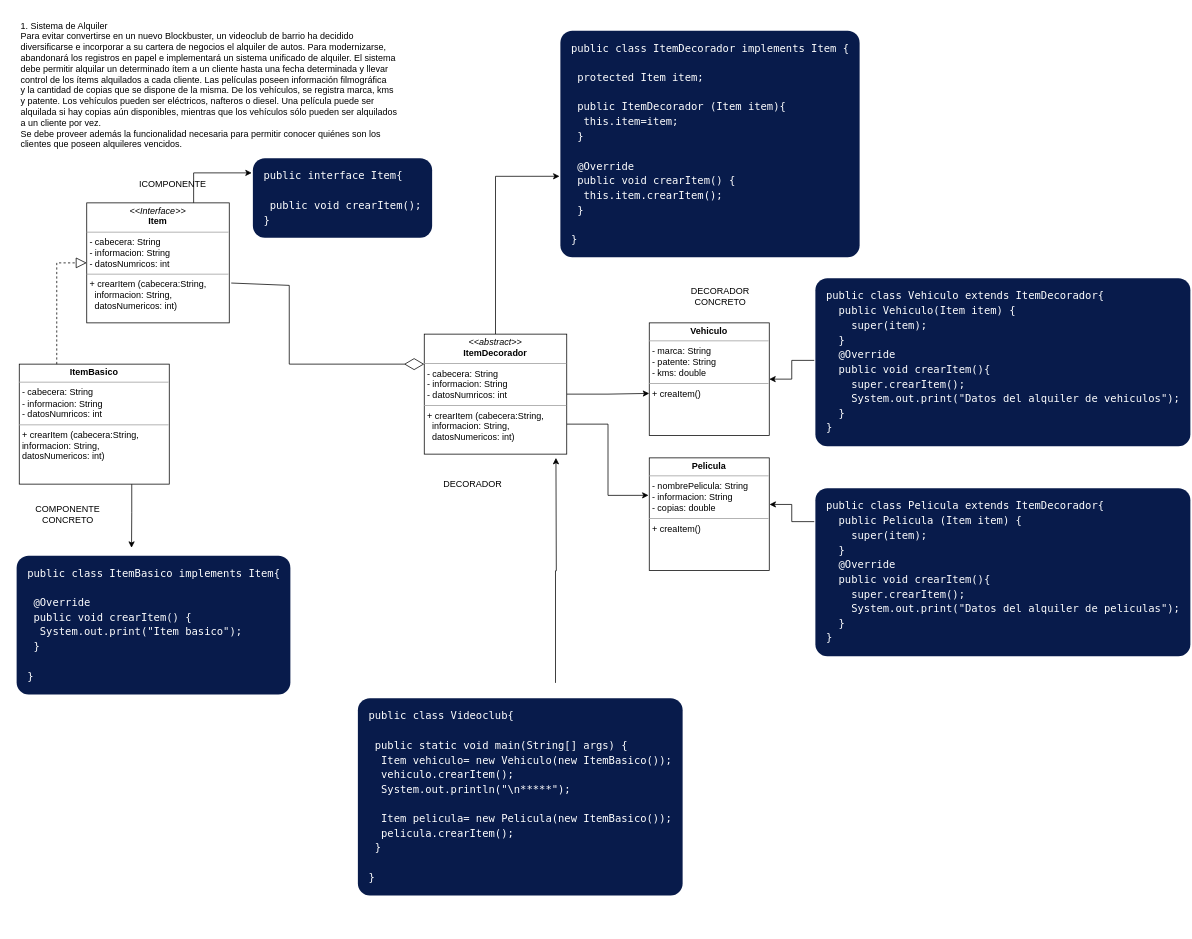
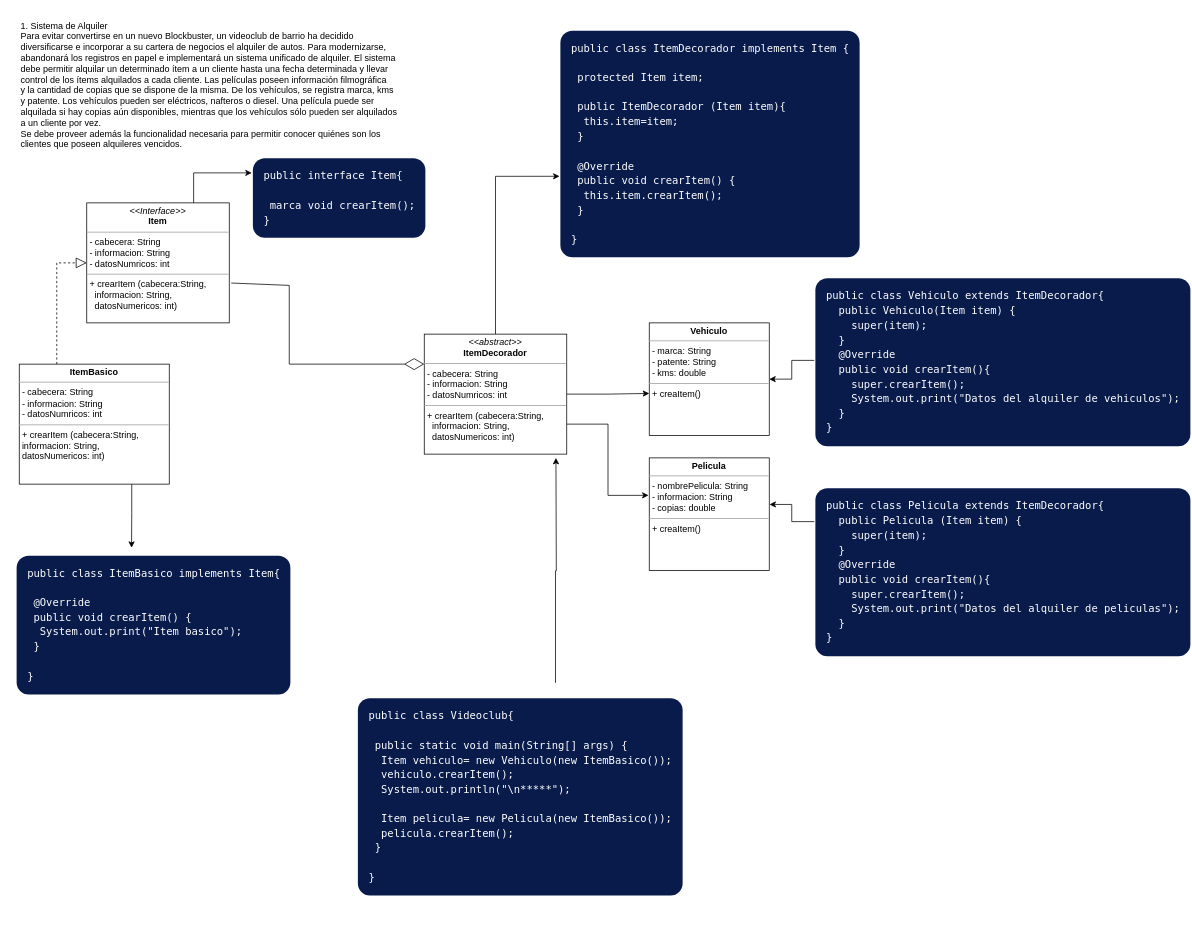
  <mxCell id="0" />
  <mxCell id="1" parent="0" />
  <mxCell id="2" value="1. Sistema de Alquiler&#10;Para evitar convertirse en un nuevo Blockbuster, un videoclub de barrio ha decidido&#10;diversificarse e incorporar a su cartera de negocios el alquiler de autos. Para modernizarse,&#10;abandonará los registros en papel e implementará un sistema unificado de alquiler. El sistema&#10;debe permitir alquilar un determinado ítem a un cliente hasta una fecha determinada y llevar&#10;control de los ítems alquilados a cada cliente. Las películas poseen información filmográfica&#10;y la cantidad de copias que se dispone de la misma. De los vehículos, se registra marca, kms&#10;y patente. Los vehículos pueden ser eléctricos, nafteros o diesel. Una película puede ser&#10;alquilada si hay copias aún disponibles, mientras que los vehículos sólo pueden ser alquilados&#10;a un cliente por vez.&#10;Se debe proveer además la funcionalidad necesaria para permitir conocer quiénes son los&#10;clientes que poseen alquileres vencidos." style="text;whiteSpace=wrap;html=1;" vertex="1" parent="1"><mxGeometry x="25" y="20" width="560" height="200" as="geometry" /></mxCell>
  <mxCell id="3" style="edgeStyle=orthogonalEdgeStyle;rounded=0;orthogonalLoop=1;jettySize=auto;html=1;exitX=0.75;exitY=0;exitDx=0;exitDy=0;entryX=0;entryY=0.25;entryDx=0;entryDy=0;" edge="1" parent="1" source="4" target="19"><mxGeometry relative="1" as="geometry" /></mxCell>
  <mxCell id="4" value="&lt;p style=&quot;margin:0px;margin-top:4px;text-align:center;&quot;&gt;&lt;i&gt;&amp;lt;&amp;lt;Interface&amp;gt;&amp;gt;&lt;/i&gt;&lt;br&gt;&lt;b&gt;Item&lt;/b&gt;&lt;/p&gt;&lt;hr size=&quot;1&quot;&gt;&lt;p style=&quot;margin:0px;margin-left:4px;&quot;&gt;- cabecera: String&lt;/p&gt;&lt;p style=&quot;margin:0px;margin-left:4px;&quot;&gt;- informacion: String&lt;/p&gt;&lt;p style=&quot;margin:0px;margin-left:4px;&quot;&gt;- datosNumricos: int&lt;/p&gt;&lt;hr size=&quot;1&quot;&gt;&lt;p style=&quot;margin:0px;margin-left:4px;&quot;&gt;+ crearItem (cabecera:String,&amp;nbsp;&lt;/p&gt;&lt;p style=&quot;margin:0px;margin-left:4px;&quot;&gt;&lt;span style=&quot;white-space: pre;&quot;&gt; &lt;/span&gt;&lt;span style=&quot;white-space: pre;&quot;&gt; &lt;/span&gt;informacion: String,&amp;nbsp;&lt;/p&gt;&lt;p style=&quot;margin:0px;margin-left:4px;&quot;&gt;&lt;span style=&quot;white-space: pre;&quot;&gt; &lt;/span&gt;&lt;span style=&quot;white-space: pre;&quot;&gt; &lt;/span&gt;datosNumericos: int)&lt;/p&gt;" style="verticalAlign=top;align=left;overflow=fill;fontSize=12;fontFamily=Helvetica;html=1;" vertex="1" parent="1"><mxGeometry x="115" y="270" width="190" height="160" as="geometry" /></mxCell>
  <mxCell id="5" value="&lt;p style=&quot;margin:0px;margin-top:4px;text-align:center;&quot;&gt;&lt;b&gt;Vehiculo&lt;/b&gt;&lt;/p&gt;&lt;hr size=&quot;1&quot;&gt;&lt;p style=&quot;margin:0px;margin-left:4px;&quot;&gt;- marca: String&lt;/p&gt;&lt;p style=&quot;margin:0px;margin-left:4px;&quot;&gt;- patente: String&lt;/p&gt;&lt;p style=&quot;margin:0px;margin-left:4px;&quot;&gt;- kms: double&lt;/p&gt;&lt;hr size=&quot;1&quot;&gt;&lt;p style=&quot;margin:0px;margin-left:4px;&quot;&gt;+ creaItem()&lt;/p&gt;" style="verticalAlign=top;align=left;overflow=fill;fontSize=12;fontFamily=Helvetica;html=1;" vertex="1" parent="1"><mxGeometry x="865" y="430" width="160" height="150" as="geometry" /></mxCell>
  <mxCell id="6" value="&lt;p style=&quot;margin:0px;margin-top:4px;text-align:center;&quot;&gt;&lt;b&gt;Pelicula&lt;/b&gt;&lt;/p&gt;&lt;hr size=&quot;1&quot;&gt;&lt;p style=&quot;margin:0px;margin-left:4px;&quot;&gt;- nombrePelicula: String&lt;/p&gt;&lt;p style=&quot;margin:0px;margin-left:4px;&quot;&gt;- informacion: String&lt;/p&gt;&lt;p style=&quot;margin:0px;margin-left:4px;&quot;&gt;- copias: double&lt;/p&gt;&lt;hr size=&quot;1&quot;&gt;&lt;p style=&quot;margin:0px;margin-left:4px;&quot;&gt;+ creaItem()&lt;/p&gt;" style="verticalAlign=top;align=left;overflow=fill;fontSize=12;fontFamily=Helvetica;html=1;" vertex="1" parent="1"><mxGeometry x="865" y="610" width="160" height="150" as="geometry" /></mxCell>
  <mxCell id="7" style="edgeStyle=orthogonalEdgeStyle;rounded=0;orthogonalLoop=1;jettySize=auto;html=1;exitX=0.75;exitY=1;exitDx=0;exitDy=0;entryX=0.382;entryY=0.043;entryDx=0;entryDy=0;entryPerimeter=0;" edge="1" parent="1" source="8" target="20"><mxGeometry relative="1" as="geometry" /></mxCell>
  <mxCell id="8" value="&lt;p style=&quot;margin:0px;margin-top:4px;text-align:center;&quot;&gt;&lt;b&gt;ItemBasico&lt;/b&gt;&lt;/p&gt;&lt;hr size=&quot;1&quot;&gt;&lt;p style=&quot;border-color: var(--border-color); margin: 0px 0px 0px 4px;&quot;&gt;- cabecera: String&lt;/p&gt;&lt;p style=&quot;border-color: var(--border-color); margin: 0px 0px 0px 4px;&quot;&gt;- informacion: String&lt;/p&gt;&lt;p style=&quot;border-color: var(--border-color); margin: 0px 0px 0px 4px;&quot;&gt;- datosNumricos: int&lt;/p&gt;&lt;hr style=&quot;border-color: var(--border-color);&quot; size=&quot;1&quot;&gt;&lt;p style=&quot;border-color: var(--border-color); margin: 0px 0px 0px 4px;&quot;&gt;+ crearItem (cabecera:String,&amp;nbsp;&lt;/p&gt;&lt;p style=&quot;border-color: var(--border-color); margin: 0px 0px 0px 4px;&quot;&gt;&lt;span style=&quot;border-color: var(--border-color);&quot;&gt; &lt;/span&gt;&lt;span style=&quot;border-color: var(--border-color);&quot;&gt; &lt;/span&gt;informacion: String,&amp;nbsp;&lt;/p&gt;&lt;p style=&quot;border-color: var(--border-color); margin: 0px 0px 0px 4px;&quot;&gt;&lt;span style=&quot;border-color: var(--border-color);&quot;&gt; &lt;/span&gt;&lt;span style=&quot;border-color: var(--border-color);&quot;&gt; &lt;/span&gt;datosNumericos: int)&lt;/p&gt;" style="verticalAlign=top;align=left;overflow=fill;fontSize=12;fontFamily=Helvetica;html=1;" vertex="1" parent="1"><mxGeometry x="25" y="485" width="200" height="160" as="geometry" /></mxCell>
  <mxCell id="9" value="" style="endArrow=block;dashed=1;endFill=0;endSize=12;html=1;rounded=0;entryX=0;entryY=0.5;entryDx=0;entryDy=0;exitX=0.25;exitY=0;exitDx=0;exitDy=0;" edge="1" parent="1" source="8" target="4"><mxGeometry width="160" relative="1" as="geometry"><mxPoint x="65" y="480" as="sourcePoint" /><mxPoint x="225" y="700" as="targetPoint" /><Array as="points"><mxPoint x="75" y="350" /></Array></mxGeometry></mxCell>
- <mxCell id="10" value="ICOMPONENTE" style="text;html=1;strokeColor=none;fillColor=none;align=center;verticalAlign=middle;whiteSpace=wrap;rounded=0;" vertex="1" parent="1"><mxGeometry x="165" y="230" width="130" height="30" as="geometry" /></mxCell>
- <mxCell id="11" value="COMPONENTE CONCRETO" style="text;html=1;strokeColor=none;fillColor=none;align=center;verticalAlign=middle;whiteSpace=wrap;rounded=0;" vertex="1" parent="1"><mxGeometry x="25" y="660" width="130" height="50" as="geometry" /></mxCell>
- <mxCell id="12" value="DECORADOR &lt;br&gt;CONCRETO" style="text;html=1;strokeColor=none;fillColor=none;align=center;verticalAlign=middle;whiteSpace=wrap;rounded=0;" vertex="1" parent="1"><mxGeometry x="895" y="370" width="130" height="50" as="geometry" /></mxCell>
  <mxCell id="13" style="edgeStyle=orthogonalEdgeStyle;rounded=0;orthogonalLoop=1;jettySize=auto;html=1;exitX=1;exitY=0.5;exitDx=0;exitDy=0;entryX=0;entryY=0.627;entryDx=0;entryDy=0;entryPerimeter=0;" edge="1" parent="1" source="16" target="5"><mxGeometry relative="1" as="geometry" /></mxCell>
  <mxCell id="14" style="edgeStyle=orthogonalEdgeStyle;rounded=0;orthogonalLoop=1;jettySize=auto;html=1;exitX=1;exitY=0.75;exitDx=0;exitDy=0;entryX=-0.006;entryY=0.333;entryDx=0;entryDy=0;entryPerimeter=0;" edge="1" parent="1" source="16" target="6"><mxGeometry relative="1" as="geometry" /></mxCell>
  <mxCell id="15" style="edgeStyle=orthogonalEdgeStyle;rounded=0;orthogonalLoop=1;jettySize=auto;html=1;exitX=0.5;exitY=0;exitDx=0;exitDy=0;entryX=0.001;entryY=0.613;entryDx=0;entryDy=0;entryPerimeter=0;" edge="1" parent="1" source="16" target="21"><mxGeometry relative="1" as="geometry" /></mxCell>
  <mxCell id="16" value="&lt;p style=&quot;margin:0px;margin-top:4px;text-align:center;&quot;&gt;&lt;i&gt;&amp;lt;&amp;lt;abstract&amp;gt;&amp;gt;&lt;/i&gt;&lt;br&gt;&lt;b&gt;ItemDecorador&lt;/b&gt;&lt;/p&gt;&lt;hr size=&quot;1&quot;&gt;&lt;p style=&quot;margin:0px;margin-left:4px;&quot;&gt;- cabecera: String&lt;/p&gt;&lt;p style=&quot;margin:0px;margin-left:4px;&quot;&gt;- informacion: String&lt;/p&gt;&lt;p style=&quot;margin:0px;margin-left:4px;&quot;&gt;- datosNumricos: int&lt;/p&gt;&lt;hr size=&quot;1&quot;&gt;&lt;p style=&quot;margin:0px;margin-left:4px;&quot;&gt;+ crearItem (cabecera:String,&amp;nbsp;&lt;/p&gt;&lt;p style=&quot;margin:0px;margin-left:4px;&quot;&gt;&lt;span style=&quot;white-space: pre;&quot;&gt; &lt;/span&gt;&lt;span style=&quot;white-space: pre;&quot;&gt; &lt;/span&gt;informacion: String,&amp;nbsp;&lt;/p&gt;&lt;p style=&quot;margin:0px;margin-left:4px;&quot;&gt;&lt;span style=&quot;white-space: pre;&quot;&gt; &lt;/span&gt;&lt;span style=&quot;white-space: pre;&quot;&gt; &lt;/span&gt;datosNumericos: int)&lt;/p&gt;" style="verticalAlign=top;align=left;overflow=fill;fontSize=12;fontFamily=Helvetica;html=1;" vertex="1" parent="1"><mxGeometry x="565" y="445" width="190" height="160" as="geometry" /></mxCell>
- <mxCell id="17" value="DECORADOR" style="text;html=1;strokeColor=none;fillColor=none;align=center;verticalAlign=middle;whiteSpace=wrap;rounded=0;" vertex="1" parent="1"><mxGeometry x="565" y="620" width="130" height="50" as="geometry" /></mxCell>
  <mxCell id="18" value="" style="endArrow=diamondThin;endFill=0;endSize=24;html=1;rounded=0;exitX=1.014;exitY=0.668;exitDx=0;exitDy=0;entryX=0;entryY=0.25;entryDx=0;entryDy=0;exitPerimeter=0;" edge="1" parent="1" source="4" target="16"><mxGeometry width="160" relative="1" as="geometry"><mxPoint x="405" y="500" as="sourcePoint" /><mxPoint x="385" y="480" as="targetPoint" /><Array as="points"><mxPoint x="385" y="380" /><mxPoint x="385" y="485" /></Array></mxGeometry></mxCell>
- <mxCell id="19" value="&lt;pre style=&quot;box-sizing: border-box; font-family: monospace, monospace; font-size: 14px; background: rgb(8, 27, 75); border-radius: 16px; color: rgb(255, 255, 255); line-height: 1.4em; padding: 1em; display: block; margin: 1em 0px; overflow: auto; overflow-wrap: normal; font-style: normal; font-variant-ligatures: normal; font-variant-caps: normal; font-weight: 400; letter-spacing: normal; orphans: 2; text-align: left; text-indent: 0px; text-transform: none; widows: 2; word-spacing: 0px; -webkit-text-stroke-width: 0px; text-decoration-thickness: initial; text-decoration-style: initial; text-decoration-color: initial;&quot;&gt;&lt;code style=&quot;box-sizing: border-box; font-family: monospace, monospace; font-size: 14px; background: 0px center; border-radius: 0px; color: inherit; line-height: 1.4em; padding: 0px;&quot;&gt;public interface Item{&lt;br&gt;&lt;br&gt; public void crearItem();&lt;br&gt;}&lt;/code&gt;&lt;/pre&gt;" style="text;whiteSpace=wrap;html=1;" vertex="1" parent="1"><mxGeometry x="335" y="190" width="300" height="160" as="geometry" /></mxCell>
+ <mxCell id="19" value="&lt;pre style=&quot;box-sizing: border-box; font-family: monospace, monospace; font-size: 14px; background: rgb(8, 27, 75); border-radius: 16px; color: rgb(255, 255, 255); line-height: 1.4em; padding: 1em; display: block; margin: 1em 0px; overflow: auto; overflow-wrap: normal; font-style: normal; font-variant-ligatures: normal; font-variant-caps: normal; font-weight: 400; letter-spacing: normal; orphans: 2; text-align: left; text-indent: 0px; text-transform: none; widows: 2; word-spacing: 0px; -webkit-text-stroke-width: 0px; text-decoration-thickness: initial; text-decoration-style: initial; text-decoration-color: initial;&quot;&gt;&lt;code style=&quot;box-sizing: border-box; font-family: monospace, monospace; font-size: 14px; background: 0px center; border-radius: 0px; color: inherit; line-height: 1.4em; padding: 0px;&quot;&gt;public interface Item{&lt;br&gt;&lt;br&gt; marca void crearItem();&lt;br&gt;}&lt;/code&gt;&lt;/pre&gt;" style="text;whiteSpace=wrap;html=1;" vertex="1" parent="1"><mxGeometry x="335" y="190" width="300" height="160" as="geometry" /></mxCell>
  <mxCell id="20" value="&lt;pre style=&quot;box-sizing: border-box; font-family: monospace, monospace; font-size: 14px; background: rgb(8, 27, 75); border-radius: 16px; color: rgb(255, 255, 255); line-height: 1.4em; padding: 1em; display: block; margin: 1em 0px; overflow: auto; overflow-wrap: normal; font-style: normal; font-variant-ligatures: normal; font-variant-caps: normal; font-weight: 400; letter-spacing: normal; orphans: 2; text-align: left; text-indent: 0px; text-transform: none; widows: 2; word-spacing: 0px; -webkit-text-stroke-width: 0px; text-decoration-thickness: initial; text-decoration-style: initial; text-decoration-color: initial;&quot;&gt;&lt;code style=&quot;box-sizing: border-box; font-family: monospace, monospace; font-size: 14px; background: 0px center; border-radius: 0px; color: inherit; line-height: 1.4em; padding: 0px;&quot;&gt;public class ItemBasico implements Item{&lt;br&gt;&lt;br&gt; @Override&lt;br&gt; public void crearItem() {&lt;br&gt;  System.out.print(&quot;Item basico&quot;);&lt;br&gt; }&lt;br&gt;&lt;br&gt;}&lt;/code&gt;&lt;/pre&gt;" style="text;whiteSpace=wrap;html=1;" vertex="1" parent="1"><mxGeometry x="20" y="720" width="405" height="230" as="geometry" /></mxCell>
  <mxCell id="21" value="&lt;pre style=&quot;box-sizing: border-box; font-family: monospace, monospace; font-size: 14px; background: rgb(8, 27, 75); border-radius: 16px; color: rgb(255, 255, 255); line-height: 1.4em; padding: 1em; display: block; margin: 1em 0px; overflow: auto; overflow-wrap: normal; font-style: normal; font-variant-ligatures: normal; font-variant-caps: normal; font-weight: 400; letter-spacing: normal; orphans: 2; text-align: left; text-indent: 0px; text-transform: none; widows: 2; word-spacing: 0px; -webkit-text-stroke-width: 0px; text-decoration-thickness: initial; text-decoration-style: initial; text-decoration-color: initial;&quot;&gt;&lt;code style=&quot;box-sizing: border-box; font-family: monospace, monospace; font-size: 14px; background: 0px center; border-radius: 0px; color: inherit; line-height: 1.4em; padding: 0px;&quot;&gt;public class ItemDecorador implements Item {&lt;br&gt;&lt;br&gt; protected Item item;&lt;br&gt; &lt;br&gt; public ItemDecorador (Item item){&lt;br&gt;  this.item=item;&lt;br&gt; }&lt;br&gt; &lt;br&gt; @Override&lt;br&gt; public void crearItem() {&lt;br&gt;  this.item.crearItem();&lt;br&gt; }&lt;br&gt;&lt;br&gt;}&lt;/code&gt;&lt;/pre&gt;" style="text;whiteSpace=wrap;html=1;" vertex="1" parent="1"><mxGeometry x="745" y="20" width="380" height="350" as="geometry" /></mxCell>
  <mxCell id="22" style="edgeStyle=orthogonalEdgeStyle;rounded=0;orthogonalLoop=1;jettySize=auto;html=1;exitX=0;exitY=0.5;exitDx=0;exitDy=0;entryX=1;entryY=0.5;entryDx=0;entryDy=0;" edge="1" parent="1" source="23" target="5"><mxGeometry relative="1" as="geometry" /></mxCell>
  <mxCell id="23" value="&lt;pre style=&quot;box-sizing: border-box; font-family: monospace, monospace; font-size: 14px; background: rgb(8, 27, 75); border-radius: 16px; color: rgb(255, 255, 255); line-height: 1.4em; padding: 1em; display: block; margin: 1em 0px; overflow: auto; overflow-wrap: normal; font-style: normal; font-variant-ligatures: normal; font-variant-caps: normal; font-weight: 400; letter-spacing: normal; orphans: 2; text-align: left; text-indent: 0px; text-transform: none; widows: 2; word-spacing: 0px; -webkit-text-stroke-width: 0px; text-decoration-thickness: initial; text-decoration-style: initial; text-decoration-color: initial;&quot;&gt;&lt;code style=&quot;box-sizing: border-box; font-family: monospace, monospace; font-size: 14px; background: 0px center; border-radius: 0px; color: inherit; line-height: 1.4em; padding: 0px;&quot;&gt;public class Vehiculo extends ItemDecorador{&lt;br&gt;  public Vehiculo(Item item) {&lt;br&gt;    super(item);&lt;br&gt;  }&lt;br&gt;  @Override&lt;br&gt;  public void crearItem(){&lt;br&gt;    super.crearItem();&lt;br&gt;    System.out.print(&quot;Datos del alquiler de vehiculos&quot;);&lt;br&gt;  }&lt;br&gt;}&lt;/code&gt;&lt;/pre&gt;" style="text;whiteSpace=wrap;html=1;" vertex="1" parent="1"><mxGeometry x="1085" y="350" width="470" height="260" as="geometry" /></mxCell>
  <mxCell id="24" style="edgeStyle=orthogonalEdgeStyle;rounded=0;orthogonalLoop=1;jettySize=auto;html=1;exitX=0;exitY=0.25;exitDx=0;exitDy=0;entryX=1.002;entryY=0.414;entryDx=0;entryDy=0;entryPerimeter=0;" edge="1" parent="1" source="25" target="6"><mxGeometry relative="1" as="geometry" /></mxCell>
  <mxCell id="25" value="&lt;pre style=&quot;box-sizing: border-box; font-family: monospace, monospace; font-size: 14px; background: rgb(8, 27, 75); border-radius: 16px; color: rgb(255, 255, 255); line-height: 1.4em; padding: 1em; display: block; margin: 1em 0px; overflow: auto; overflow-wrap: normal; font-style: normal; font-variant-ligatures: normal; font-variant-caps: normal; font-weight: 400; letter-spacing: normal; orphans: 2; text-align: left; text-indent: 0px; text-transform: none; widows: 2; word-spacing: 0px; -webkit-text-stroke-width: 0px; text-decoration-thickness: initial; text-decoration-style: initial; text-decoration-color: initial;&quot;&gt;&lt;code style=&quot;box-sizing: border-box; font-family: monospace, monospace; font-size: 14px; background: 0px center; border-radius: 0px; color: inherit; line-height: 1.4em; padding: 0px;&quot;&gt;public class Pelicula extends ItemDecorador{&lt;br&gt;  public Pelicula (Item item) {&lt;br&gt;    super(item);&lt;br&gt;  }&lt;br&gt;  @Override&lt;br&gt;  public void crearItem(){&lt;br&gt;    super.crearItem();&lt;br&gt;    System.out.print(&quot;Datos del alquiler de peliculas&quot;);&lt;br&gt;  }&lt;br&gt;}&lt;/code&gt;&lt;/pre&gt;" style="text;whiteSpace=wrap;html=1;" vertex="1" parent="1"><mxGeometry x="1085" y="630" width="470" height="260" as="geometry" /></mxCell>
  <mxCell id="26" style="edgeStyle=orthogonalEdgeStyle;rounded=0;orthogonalLoop=1;jettySize=auto;html=1;exitX=0.5;exitY=0;exitDx=0;exitDy=0;" edge="1" parent="1" source="27"><mxGeometry relative="1" as="geometry"><mxPoint x="740.588" y="610" as="targetPoint" /></mxGeometry></mxCell>
  <mxCell id="27" value="&lt;pre style=&quot;box-sizing: border-box; font-family: monospace, monospace; font-size: 14px; background: rgb(8, 27, 75); border-radius: 16px; color: rgb(255, 255, 255); line-height: 1.4em; padding: 1em; display: block; margin: 1em 0px; overflow: auto; overflow-wrap: normal; font-style: normal; font-variant-ligatures: normal; font-variant-caps: normal; font-weight: 400; letter-spacing: normal; orphans: 2; text-align: start; text-indent: 0px; text-transform: none; widows: 2; word-spacing: 0px; -webkit-text-stroke-width: 0px; text-decoration-thickness: initial; text-decoration-style: initial; text-decoration-color: initial;&quot;&gt;&lt;code style=&quot;box-sizing: border-box; font-family: monospace, monospace; font-size: 14px; background: 0px center; border-radius: 0px; color: inherit; line-height: 1.4em; padding: 0px;&quot;&gt;public class Videoclub{&lt;br&gt;&lt;br&gt; public static void main(String[] args) {&lt;br&gt;  Item vehiculo= new Vehiculo(new ItemBasico());&lt;br&gt;  vehiculo.crearItem();&lt;br&gt;  System.out.println(&quot;\n*****&quot;);&lt;br&gt;  &lt;br&gt;  Item pelicula= new Pelicula(new ItemBasico());&lt;br&gt;  pelicula.crearItem();&lt;br&gt; }&lt;br&gt;&lt;br&gt;}&lt;/code&gt;&lt;/pre&gt;" style="text;whiteSpace=wrap;html=1;" vertex="1" parent="1"><mxGeometry x="475" y="910" width="530" height="320" as="geometry" /></mxCell>
